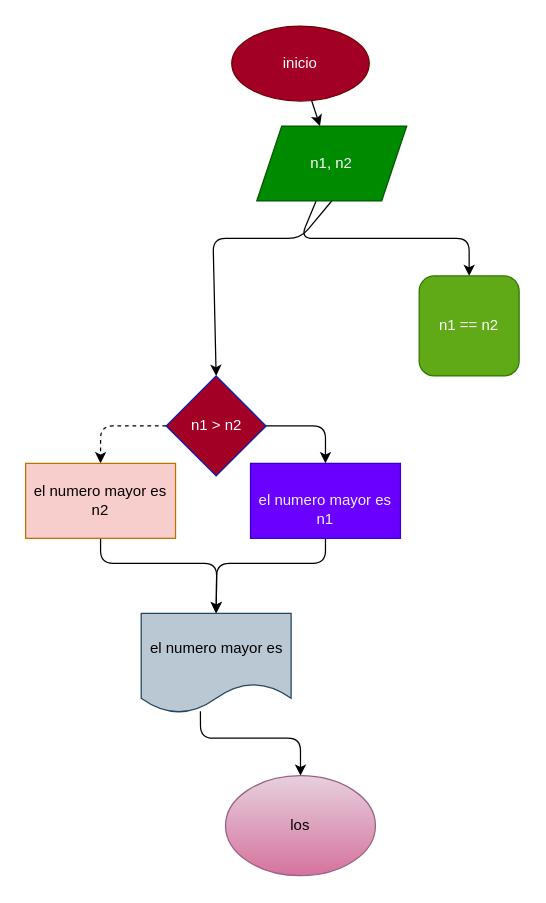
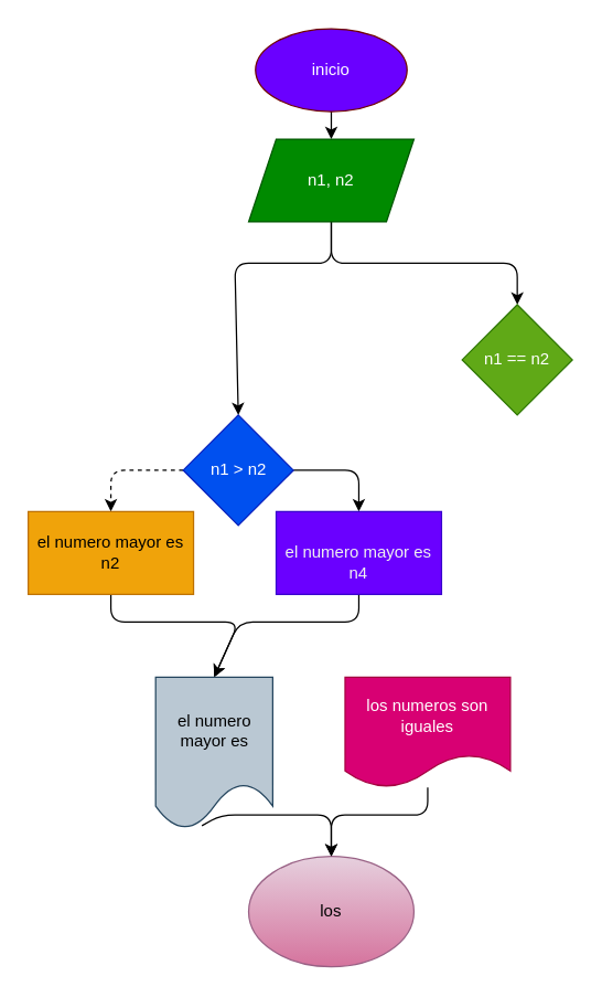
  <mxCell id="0" />
  <mxCell id="1" parent="0" />
  <mxCell id="2" value="" style="edgeStyle=none;html=1;" parent="1" source="3" target="6" edge="1"><mxGeometry relative="1" as="geometry" /></mxCell>
- <mxCell id="3" value="inicio" style="ellipse;whiteSpace=wrap;html=1;fillColor=#a20025;fontColor=#ffffff;strokeColor=#6F0000;" parent="1" vertex="1"><mxGeometry x="185" y="20" width="110" height="60" as="geometry" /></mxCell>
+ <mxCell id="3" value="inicio" style="ellipse;whiteSpace=wrap;html=1;fillColor=#6a00ff;fontColor=#ffffff;strokeColor=#6F0000;" parent="1" vertex="1"><mxGeometry x="185" y="20" width="110" height="60" as="geometry" /></mxCell>
  <mxCell id="4" value="" style="edgeStyle=none;html=1;exitX=0.5;exitY=1;exitDx=0;exitDy=0;entryX=0.5;entryY=0;entryDx=0;entryDy=0;" parent="1" source="6" target="9" edge="1"><mxGeometry relative="1" as="geometry"><Array as="points"><mxPoint x="240" y="190" /><mxPoint x="170" y="190" /></Array><mxPoint x="172.5" y="200" as="targetPoint" /></mxGeometry></mxCell>
  <mxCell id="5" style="edgeStyle=none;html=1;entryX=0.5;entryY=0;entryDx=0;entryDy=0;" parent="1" source="6" target="17" edge="1"><mxGeometry relative="1" as="geometry"><Array as="points"><mxPoint x="240" y="190" /><mxPoint x="305" y="190" /><mxPoint x="375" y="190" /></Array><mxPoint x="375" y="210" as="targetPoint" /></mxGeometry></mxCell>
- <mxCell id="6" value="n1, n2" style="shape=parallelogram;perimeter=parallelogramPerimeter;whiteSpace=wrap;html=1;fixedSize=1;fillColor=#008a00;fontColor=#ffffff;strokeColor=#005700;" parent="1" vertex="1"><mxGeometry x="205" y="100" width="120" height="60" as="geometry" /></mxCell>
+ <mxCell id="6" value="n1, n2" style="shape=parallelogram;perimeter=parallelogramPerimeter;whiteSpace=wrap;html=1;fixedSize=1;fillColor=#008a00;fontColor=#ffffff;strokeColor=#005700;" parent="1" vertex="1"><mxGeometry x="180" y="100" width="120" height="60" as="geometry" /></mxCell>
  <mxCell id="7" style="edgeStyle=none;html=1;entryX=0.5;entryY=0;entryDx=0;entryDy=0;dashed=1;" parent="1" source="9" target="11" edge="1"><mxGeometry relative="1" as="geometry"><mxPoint x="80" y="300" as="targetPoint" /><Array as="points"><mxPoint x="80" y="340" /></Array></mxGeometry></mxCell>
  <mxCell id="8" style="edgeStyle=none;html=1;entryX=0.5;entryY=0;entryDx=0;entryDy=0;" parent="1" source="9" target="13" edge="1"><mxGeometry relative="1" as="geometry"><Array as="points"><mxPoint x="260" y="340" /></Array></mxGeometry></mxCell>
- <mxCell id="9" value="n1 &amp;gt; n2" style="rhombus;whiteSpace=wrap;html=1;fillColor=#a20025;fontColor=#ffffff;strokeColor=#001DBC;" parent="1" vertex="1"><mxGeometry x="132.5" y="300" width="80" height="80" as="geometry" /></mxCell>
+ <mxCell id="9" value="n1 &amp;gt; n2" style="rhombus;whiteSpace=wrap;html=1;fillColor=#0050ef;fontColor=#ffffff;strokeColor=#001DBC;" parent="1" vertex="1"><mxGeometry x="132.5" y="300" width="80" height="80" as="geometry" /></mxCell>
  <mxCell id="10" style="edgeStyle=none;html=1;entryX=0.5;entryY=0;entryDx=0;entryDy=0;" parent="1" source="11" target="15" edge="1"><mxGeometry relative="1" as="geometry"><mxPoint x="240" y="390" as="targetPoint" /><Array as="points"><mxPoint x="80" y="450" /><mxPoint x="173" y="450" /></Array></mxGeometry></mxCell>
- <mxCell id="11" value="el numero mayor es n2" style="rounded=0;whiteSpace=wrap;html=1;fillColor=#f8cecc;fontColor=#000000;strokeColor=#BD7000;" parent="1" vertex="1"><mxGeometry x="20" y="370" width="120" height="60" as="geometry" /></mxCell>
+ <mxCell id="11" value="el numero mayor es n2" style="rounded=0;whiteSpace=wrap;html=1;fillColor=#f0a30a;fontColor=#000000;strokeColor=#BD7000;" parent="1" vertex="1"><mxGeometry x="20" y="370" width="120" height="60" as="geometry" /></mxCell>
  <mxCell id="12" style="edgeStyle=none;html=1;entryX=0.5;entryY=0;entryDx=0;entryDy=0;exitX=0.5;exitY=1;exitDx=0;exitDy=0;" parent="1" source="13" target="15" edge="1"><mxGeometry relative="1" as="geometry"><mxPoint x="240" y="420" as="targetPoint" /><Array as="points"><mxPoint x="260" y="450" /><mxPoint x="240" y="450" /><mxPoint x="173" y="450" /></Array></mxGeometry></mxCell>
- <mxCell id="13" value="&lt;br&gt;&lt;font color=&quot;#f0f0f0&quot;&gt;el numero mayor es n1&lt;/font&gt;" style="rounded=0;whiteSpace=wrap;html=1;fillColor=#6a00ff;fontColor=#ffffff;strokeColor=#3700CC;" parent="1" vertex="1"><mxGeometry x="200" y="370" width="120" height="60" as="geometry" /></mxCell>
+ <mxCell id="13" value="&lt;br&gt;&lt;font color=&quot;#f0f0f0&quot;&gt;el numero mayor es n4&lt;/font&gt;" style="rounded=0;whiteSpace=wrap;html=1;fillColor=#6a00ff;fontColor=#ffffff;strokeColor=#3700CC;" parent="1" vertex="1"><mxGeometry x="200" y="370" width="120" height="60" as="geometry" /></mxCell>
  <mxCell id="14" value="" style="edgeStyle=none;html=1;exitX=0.395;exitY=0.979;exitDx=0;exitDy=0;exitPerimeter=0;" parent="1" source="15" edge="1"><mxGeometry relative="1" as="geometry"><mxPoint x="240" y="620" as="targetPoint" /><Array as="points"><mxPoint x="160" y="590" /><mxPoint x="240" y="590" /></Array></mxGeometry></mxCell>
- <mxCell id="15" value="el numero mayor es" style="shape=document;whiteSpace=wrap;html=1;boundedLbl=1;fillColor=#bac8d3;strokeColor=#23445d;" parent="1" vertex="1"><mxGeometry x="112.5" y="490" width="120" height="80" as="geometry" /></mxCell>
+ <mxCell id="15" value="el numero mayor es" style="shape=document;whiteSpace=wrap;html=1;boundedLbl=1;fillColor=#bac8d3;strokeColor=#23445d;" parent="1" vertex="1"><mxGeometry x="112.5" y="490" width="85" height="110" as="geometry" /></mxCell>
  <mxCell id="16" value="los" style="ellipse;whiteSpace=wrap;html=1;fillColor=#e6d0de;strokeColor=#996185;gradientColor=#d5739d;" parent="1" vertex="1"><mxGeometry x="180" y="620" width="120" height="80" as="geometry" /></mxCell>
- <mxCell id="17" value="n1 == n2" style="whiteSpace=wrap;html=1;fillColor=#60a917;strokeColor=#2D7600;fontColor=#ffffff;rounded=1;" parent="1" vertex="1"><mxGeometry x="335" y="220" width="80" height="80" as="geometry" /></mxCell>
+ <mxCell id="17" value="n1 == n2" style="rhombus;whiteSpace=wrap;html=1;fillColor=#60a917;strokeColor=#2D7600;fontColor=#ffffff;rounded=0;" parent="1" vertex="1"><mxGeometry x="335" y="220" width="80" height="80" as="geometry" /></mxCell>
+ <mxCell id="18" value="" style="edgeStyle=none;html=1;entryX=0.5;entryY=0;entryDx=0;entryDy=0;" edge="1" parent="1" source="19" target="16"><mxGeometry relative="1" as="geometry"><Array as="points"><mxPoint x="310" y="590" /><mxPoint x="240" y="590" /></Array></mxGeometry></mxCell>
+ <mxCell id="19" value="los numeros son iguales" style="shape=document;whiteSpace=wrap;html=1;boundedLbl=1;fillColor=#d80073;fontColor=#ffffff;strokeColor=#A50040;" vertex="1" parent="1"><mxGeometry x="250" y="490" width="120" height="80" as="geometry" /></mxCell>
